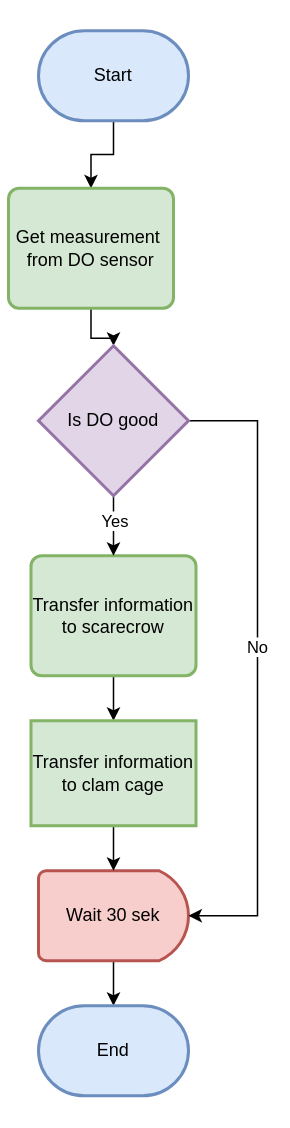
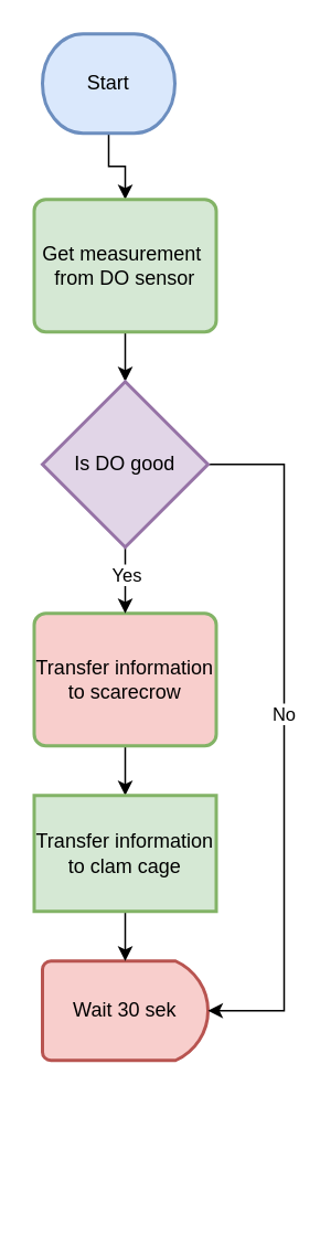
  <mxCell id="0" />
  <mxCell id="1" parent="0" />
  <mxCell id="2" style="edgeStyle=orthogonalEdgeStyle;rounded=0;orthogonalLoop=1;jettySize=auto;html=1;" edge="1" parent="1" source="3" target="5"><mxGeometry relative="1" as="geometry" /></mxCell>
- <mxCell id="3" value="Start" style="strokeWidth=2;html=1;shape=mxgraph.flowchart.terminator;whiteSpace=wrap;fillColor=#dae8fc;strokeColor=#6c8ebf;" vertex="1" parent="1"><mxGeometry x="25" y="20" width="100" height="60" as="geometry" /></mxCell>
+ <mxCell id="3" value="Start" style="strokeWidth=2;html=1;shape=mxgraph.flowchart.terminator;whiteSpace=wrap;fillColor=#dae8fc;strokeColor=#6c8ebf;" vertex="1" parent="1"><mxGeometry x="25" y="20" width="80" height="60" as="geometry" /></mxCell>
  <mxCell id="4" style="edgeStyle=orthogonalEdgeStyle;rounded=0;orthogonalLoop=1;jettySize=auto;html=1;" edge="1" parent="1" source="5" target="17"><mxGeometry relative="1" as="geometry" /></mxCell>
- <mxCell id="5" value="Get measurement&amp;nbsp; from DO sensor" style="rounded=1;whiteSpace=wrap;html=1;absoluteArcSize=1;arcSize=14;strokeWidth=2;fillColor=#d5e8d4;strokeColor=#82b366;" vertex="1" parent="1"><mxGeometry x="5" y="125" width="110" height="80" as="geometry" /></mxCell>
- <mxCell id="6" style="edgeStyle=orthogonalEdgeStyle;rounded=0;orthogonalLoop=1;jettySize=auto;html=1;" edge="1" parent="1" source="7" target="12"><mxGeometry relative="1" as="geometry" /></mxCell>
+ <mxCell id="5" value="Get measurement&amp;nbsp; from DO sensor" style="rounded=1;whiteSpace=wrap;html=1;absoluteArcSize=1;arcSize=14;strokeWidth=2;fillColor=#d5e8d4;strokeColor=#82b366;" vertex="1" parent="1"><mxGeometry x="20" y="120" width="110" height="80" as="geometry" /></mxCell>
  <mxCell id="7" value="&lt;span&gt;Wait 30 sek&lt;/span&gt;" style="strokeWidth=2;html=1;shape=mxgraph.flowchart.delay;whiteSpace=wrap;fillColor=#f8cecc;strokeColor=#b85450;" vertex="1" parent="1"><mxGeometry x="25" y="580" width="100" height="60" as="geometry" /></mxCell>
  <mxCell id="8" style="edgeStyle=orthogonalEdgeStyle;rounded=0;orthogonalLoop=1;jettySize=auto;html=1;" edge="1" parent="1" source="9" target="11"><mxGeometry relative="1" as="geometry" /></mxCell>
- <mxCell id="9" value="Transfer information to scarecrow" style="rounded=1;whiteSpace=wrap;html=1;absoluteArcSize=1;arcSize=14;strokeWidth=2;fillColor=#d5e8d4;strokeColor=#82b366;" vertex="1" parent="1"><mxGeometry x="20" y="370" width="110" height="80" as="geometry" /></mxCell>
+ <mxCell id="9" value="Transfer information to scarecrow" style="rounded=1;whiteSpace=wrap;html=1;absoluteArcSize=1;arcSize=14;strokeWidth=2;fillColor=#f8cecc;strokeColor=#82b366;" vertex="1" parent="1"><mxGeometry x="20" y="370" width="110" height="80" as="geometry" /></mxCell>
  <mxCell id="10" style="edgeStyle=orthogonalEdgeStyle;rounded=0;orthogonalLoop=1;jettySize=auto;html=1;" edge="1" parent="1" source="11" target="7"><mxGeometry relative="1" as="geometry" /></mxCell>
  <mxCell id="11" value="Transfer information to clam cage" style="whiteSpace=wrap;html=1;absoluteArcSize=1;arcSize=14;strokeWidth=2;fillColor=#d5e8d4;strokeColor=#82b366;rounded=0;" vertex="1" parent="1"><mxGeometry x="20" y="480" width="110" height="70" as="geometry" /></mxCell>
- <mxCell id="12" value="End" style="strokeWidth=2;html=1;shape=mxgraph.flowchart.terminator;whiteSpace=wrap;fillColor=#dae8fc;strokeColor=#6c8ebf;" vertex="1" parent="1"><mxGeometry x="25" y="670" width="100" height="60" as="geometry" /></mxCell>
  <mxCell id="13" style="edgeStyle=orthogonalEdgeStyle;rounded=0;orthogonalLoop=1;jettySize=auto;html=1;entryX=0.5;entryY=0;entryDx=0;entryDy=0;" edge="1" parent="1" source="17" target="9"><mxGeometry relative="1" as="geometry" /></mxCell>
  <mxCell id="14" value="Yes" style="edgeLabel;html=1;align=center;verticalAlign=middle;resizable=0;points=[];" vertex="1" connectable="0" parent="13"><mxGeometry x="-0.749" relative="1" as="geometry"><mxPoint y="11" as="offset" /></mxGeometry></mxCell>
  <mxCell id="15" style="edgeStyle=orthogonalEdgeStyle;rounded=0;orthogonalLoop=1;jettySize=auto;html=1;exitX=1;exitY=0.5;exitDx=0;exitDy=0;exitPerimeter=0;entryX=1;entryY=0.5;entryDx=0;entryDy=0;entryPerimeter=0;" edge="1" parent="1" source="17" target="7"><mxGeometry relative="1" as="geometry"><Array as="points"><mxPoint x="171" y="280" /><mxPoint x="171" y="610" /></Array></mxGeometry></mxCell>
  <mxCell id="16" value="No" style="edgeLabel;html=1;align=center;verticalAlign=middle;resizable=0;points=[];" vertex="1" connectable="0" parent="15"><mxGeometry x="0.128" y="-1" relative="1" as="geometry"><mxPoint y="-42" as="offset" /></mxGeometry></mxCell>
  <mxCell id="17" value="Is DO good" style="strokeWidth=2;html=1;shape=mxgraph.flowchart.decision;whiteSpace=wrap;fillColor=#e1d5e7;strokeColor=#9673a6;" vertex="1" parent="1"><mxGeometry x="25" y="230" width="100" height="100" as="geometry" /></mxCell>
